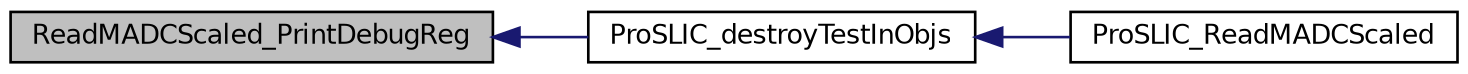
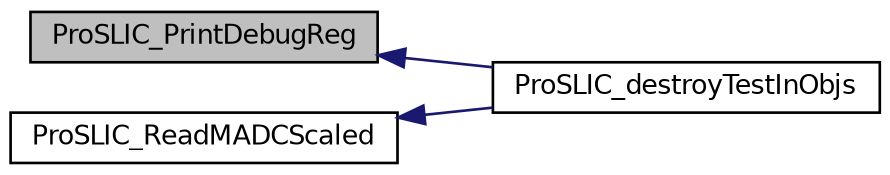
  digraph {
    rankdir=LR
    node [color=black fillcolor=white fontname=Helvetica fontsize=10 shape=record style=filled]
    edge [color=midnightblue dir=back fontname=Helvetica fontsize=10 labelfontname=Helvetica labelfontsize=10 style=solid]
-   n1 [fillcolor=grey75 fontcolor=black height=0.2 label=ReadMADCScaled_PrintDebugReg width=0.4]
+   n1 [fillcolor=grey75 fontcolor=black height=0.2 label=ProSLIC_PrintDebugReg width=0.4]
    n2 [height=0.2 label=ProSLIC_destroyTestInObjs width=0.4]
    n3 [height=0.2 label=ProSLIC_ReadMADCScaled width=0.4]
    n1 -> n2
-   n2 -> n3
+   n3 -> n2
  }
